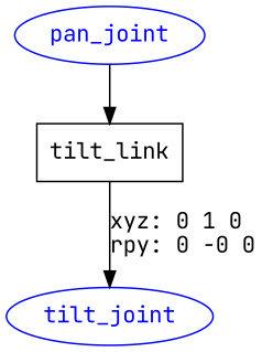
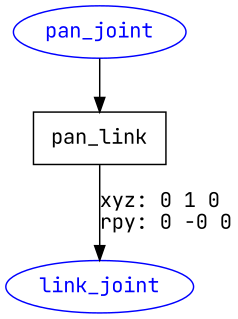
  digraph {
    fontname="JetBrains Mono"
    node [color=blue fontcolor=blue fontname="JetBrains Mono" shape=ellipse]
    edge [fontname="JetBrains Mono"]
    pan_joint
-   n2 [label=tilt_link shape=box color="" fontcolor=""]
-   tilt_joint
+   n2 [label=pan_link shape=box color="" fontcolor=""]
+   tilt_joint [label=link_joint]
    pan_joint -> n2
    n2 -> tilt_joint [label="xyz: 0 1 0 \nrpy: 0 -0 0"]
  }
